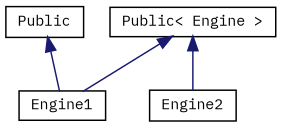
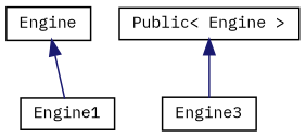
  digraph {
    fontname="IBM Plex Mono"
    rankdir=TB
    node [color=black fillcolor=white fontname="IBM Plex Mono" fontsize=10 shape=record style=filled]
    edge [color=midnightblue dir=back fontname="IBM Plex Mono" fontsize=10 labelfontname=Helvetica labelfontsize=10 style=solid]
-   n1 [height=0.2 label=Public width=0.4]
+   n1 [height=0.2 label=Engine width=0.4]
    n2 [height=0.2 label=Engine1 width=0.4]
    n3 [height=0.2 label="Public\< Engine \>" width=0.4]
-   n4 [height=0.2 label=Engine2 width=0.4]
+   n4 [height=0.2 label=Engine3 width=0.4]
    n1 -> n2
-   n3 -> n2
    n3 -> n4
  }
